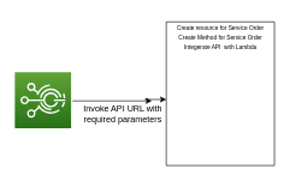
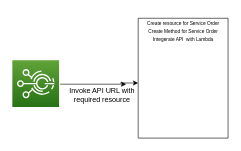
  <mxCell id="0" />
  <mxCell id="1" parent="0" />
  <mxCell id="2" value="" style="points=[[0,0,0],[0.25,0,0],[0.5,0,0],[0.75,0,0],[1,0,0],[0,1,0],[0.25,1,0],[0.5,1,0],[0.75,1,0],[1,1,0],[0,0.25,0],[0,0.5,0],[0,0.75,0],[1,0.25,0],[1,0.5,0],[1,0.75,0]];outlineConnect=0;fontColor=#232F3E;gradientColor=#60A337;gradientDirection=north;fillColor=#277116;strokeColor=#ffffff;dashed=0;verticalLabelPosition=bottom;verticalAlign=top;align=center;html=1;fontSize=12;fontStyle=0;aspect=fixed;shape=mxgraph.aws4.resourceIcon;resIcon=mxgraph.aws4.iot_events;" vertex="1" parent="1"><mxGeometry x="20" y="100" width="78" height="78" as="geometry" /></mxCell>
  <mxCell id="3" value="" style="endArrow=classic;html=1;" edge="1" parent="1"><mxGeometry width="50" height="50" relative="1" as="geometry"><mxPoint x="100" y="140" as="sourcePoint" /><mxPoint x="210" y="140" as="targetPoint" /></mxGeometry></mxCell>
- <mxCell id="4" value="Invoke API URL with required parameters" style="text;html=1;strokeColor=none;fillColor=none;align=center;verticalAlign=middle;whiteSpace=wrap;rounded=0;" vertex="1" parent="1"><mxGeometry x="110" y="138" width="120" height="40" as="geometry" /></mxCell>
+ <mxCell id="4" value="Invoke API URL with required resource" style="text;html=1;strokeColor=none;fillColor=none;align=center;verticalAlign=middle;whiteSpace=wrap;rounded=0;" vertex="1" parent="1"><mxGeometry x="110" y="138" width="120" height="40" as="geometry" /></mxCell>
  <mxCell id="5" style="edgeStyle=orthogonalEdgeStyle;rounded=0;orthogonalLoop=1;jettySize=auto;html=1;exitX=0.75;exitY=0;exitDx=0;exitDy=0;entryX=1;entryY=0;entryDx=0;entryDy=0;" edge="1" parent="1" source="4" target="4"><mxGeometry relative="1" as="geometry" /></mxCell>
  <mxCell id="6" value="" style="swimlane;startSize=0;" vertex="1" parent="1"><mxGeometry x="230" y="30" width="150" height="200" as="geometry" /></mxCell>
  <mxCell id="7" value="&lt;font style=&quot;font-size: 8px&quot;&gt;Create resource for Service Order&lt;br&gt;Create Method for Service Order&lt;br&gt;Integerate API&amp;nbsp; with Lambda&lt;br&gt;&lt;br&gt;&lt;br&gt;&lt;/font&gt;" style="text;html=1;align=center;verticalAlign=middle;resizable=0;points=[];autosize=1;strokeColor=none;" vertex="1" parent="6"><mxGeometry x="5" y="-10" width="140" height="90" as="geometry" /></mxCell>
